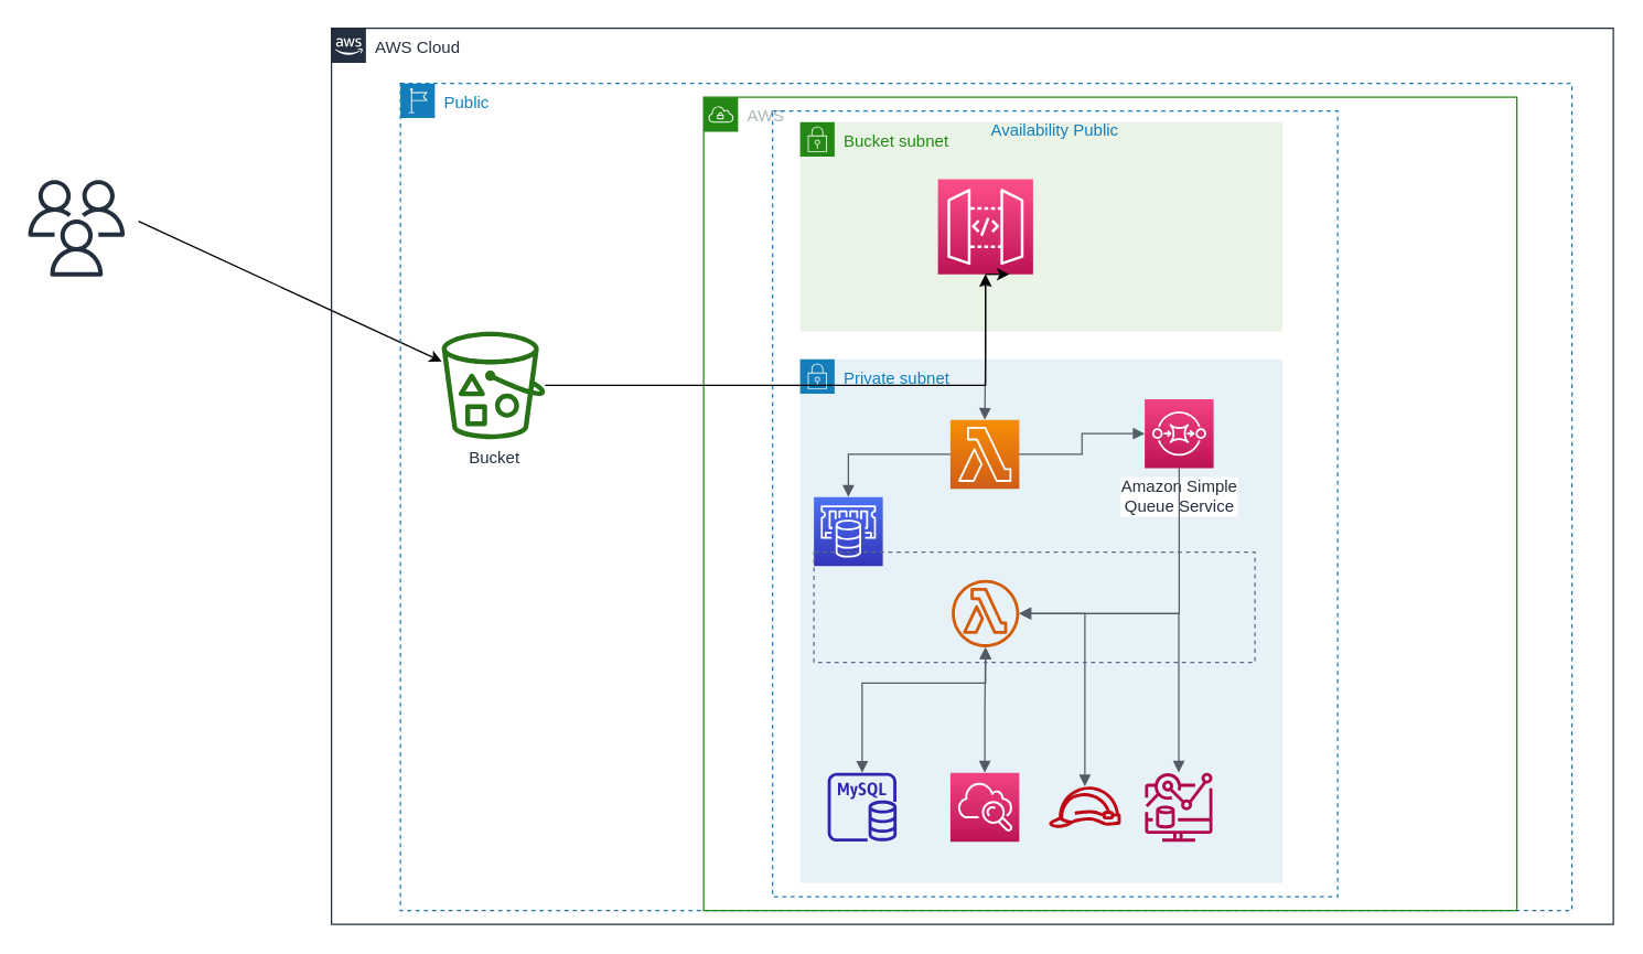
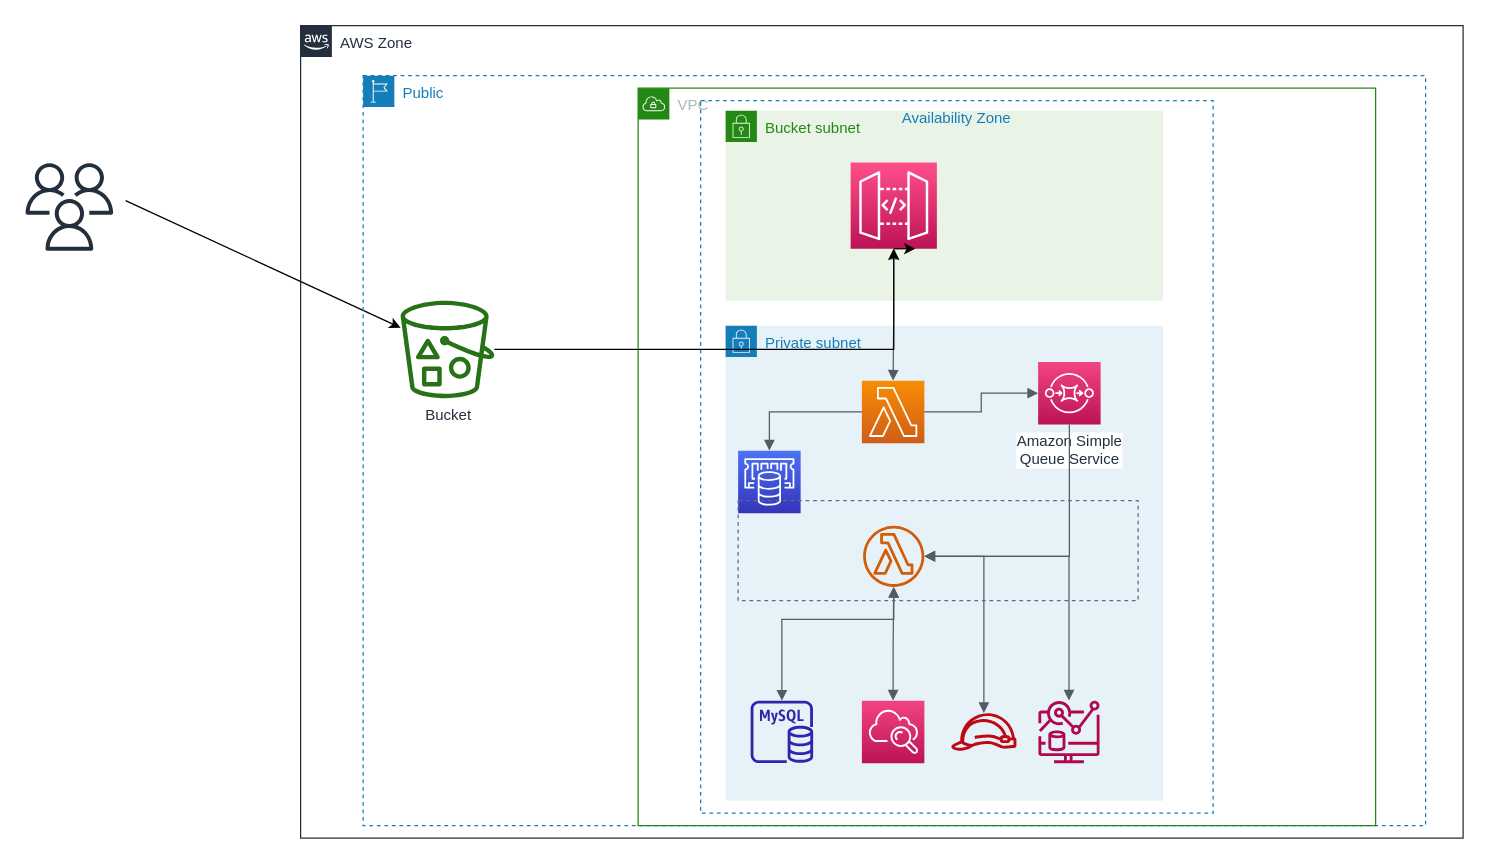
  <mxCell id="0" />
  <mxCell id="1" parent="0" />
- <mxCell id="2" value="AWS Cloud" style="points=[[0,0],[0.25,0],[0.5,0],[0.75,0],[1,0],[1,0.25],[1,0.5],[1,0.75],[1,1],[0.75,1],[0.5,1],[0.25,1],[0,1],[0,0.75],[0,0.5],[0,0.25]];outlineConnect=0;gradientColor=none;html=1;whiteSpace=wrap;fontSize=12;fontStyle=0;shape=mxgraph.aws4.group;grIcon=mxgraph.aws4.group_aws_cloud_alt;strokeColor=#232F3E;fillColor=none;verticalAlign=top;align=left;spacingLeft=30;fontColor=#232F3E;labelBackgroundColor=#ffffff;container=1;pointerEvents=0;collapsible=0;recursiveResize=0;" parent="1" vertex="1"><mxGeometry x="240" y="20" width="930" height="650" as="geometry" /></mxCell>
+ <mxCell id="2" value="AWS Zone" style="points=[[0,0],[0.25,0],[0.5,0],[0.75,0],[1,0],[1,0.25],[1,0.5],[1,0.75],[1,1],[0.75,1],[0.5,1],[0.25,1],[0,1],[0,0.75],[0,0.5],[0,0.25]];outlineConnect=0;gradientColor=none;html=1;whiteSpace=wrap;fontSize=12;fontStyle=0;shape=mxgraph.aws4.group;grIcon=mxgraph.aws4.group_aws_cloud_alt;strokeColor=#232F3E;fillColor=none;verticalAlign=top;align=left;spacingLeft=30;fontColor=#232F3E;labelBackgroundColor=#ffffff;container=1;pointerEvents=0;collapsible=0;recursiveResize=0;" parent="1" vertex="1"><mxGeometry x="240" y="20" width="930" height="650" as="geometry" /></mxCell>
  <mxCell id="3" value="" style="endArrow=classic;html=1;rounded=0;" edge="1" parent="1" target="5"><mxGeometry width="50" height="50" relative="1" as="geometry"><mxPoint x="100" y="160" as="sourcePoint" /><mxPoint x="930" y="390" as="targetPoint" /></mxGeometry></mxCell>
  <mxCell id="4" value="Public" style="points=[[0,0],[0.25,0],[0.5,0],[0.75,0],[1,0],[1,0.25],[1,0.5],[1,0.75],[1,1],[0.75,1],[0.5,1],[0.25,1],[0,1],[0,0.75],[0,0.5],[0,0.25]];outlineConnect=0;gradientColor=none;html=1;whiteSpace=wrap;fontSize=12;fontStyle=0;container=1;pointerEvents=0;collapsible=0;recursiveResize=0;shape=mxgraph.aws4.group;grIcon=mxgraph.aws4.group_region;strokeColor=#147EBA;fillColor=none;verticalAlign=top;align=left;spacingLeft=30;fontColor=#147EBA;dashed=1;" vertex="1" parent="1"><mxGeometry x="290" y="60" width="850" height="600" as="geometry" /></mxCell>
  <mxCell id="5" value="Bucket" style="outlineConnect=0;fontColor=#232F3E;gradientColor=none;fillColor=#277116;strokeColor=none;dashed=0;verticalLabelPosition=bottom;verticalAlign=top;align=center;html=1;fontSize=12;fontStyle=0;aspect=fixed;pointerEvents=1;shape=mxgraph.aws4.bucket_with_objects;labelBackgroundColor=#ffffff;" parent="4" vertex="1"><mxGeometry x="30" y="180" width="75" height="78" as="geometry" /></mxCell>
- <mxCell id="6" value="AWS" style="points=[[0,0],[0.25,0],[0.5,0],[0.75,0],[1,0],[1,0.25],[1,0.5],[1,0.75],[1,1],[0.75,1],[0.5,1],[0.25,1],[0,1],[0,0.75],[0,0.5],[0,0.25]];outlineConnect=0;gradientColor=none;html=1;whiteSpace=wrap;fontSize=12;fontStyle=0;container=1;pointerEvents=0;collapsible=0;recursiveResize=0;shape=mxgraph.aws4.group;grIcon=mxgraph.aws4.group_vpc;strokeColor=#248814;fillColor=none;verticalAlign=top;align=left;spacingLeft=30;fontColor=#AAB7B8;dashed=0;" vertex="1" parent="1"><mxGeometry x="510" y="70" width="590" height="590" as="geometry" /></mxCell>
+ <mxCell id="6" value="VPC" style="points=[[0,0],[0.25,0],[0.5,0],[0.75,0],[1,0],[1,0.25],[1,0.5],[1,0.75],[1,1],[0.75,1],[0.5,1],[0.25,1],[0,1],[0,0.75],[0,0.5],[0,0.25]];outlineConnect=0;gradientColor=none;html=1;whiteSpace=wrap;fontSize=12;fontStyle=0;container=1;pointerEvents=0;collapsible=0;recursiveResize=0;shape=mxgraph.aws4.group;grIcon=mxgraph.aws4.group_vpc;strokeColor=#248814;fillColor=none;verticalAlign=top;align=left;spacingLeft=30;fontColor=#AAB7B8;dashed=0;" vertex="1" parent="1"><mxGeometry x="510" y="70" width="590" height="590" as="geometry" /></mxCell>
  <mxCell id="7" value="Bucket subnet" style="points=[[0,0],[0.25,0],[0.5,0],[0.75,0],[1,0],[1,0.25],[1,0.5],[1,0.75],[1,1],[0.75,1],[0.5,1],[0.25,1],[0,1],[0,0.75],[0,0.5],[0,0.25]];outlineConnect=0;gradientColor=none;html=1;whiteSpace=wrap;fontSize=12;fontStyle=0;container=1;pointerEvents=0;collapsible=0;recursiveResize=0;shape=mxgraph.aws4.group;grIcon=mxgraph.aws4.group_security_group;grStroke=0;strokeColor=#248814;fillColor=#E9F3E6;verticalAlign=top;align=left;spacingLeft=30;fontColor=#248814;dashed=0;" vertex="1" parent="6"><mxGeometry x="70" y="18" width="350" height="152" as="geometry" /></mxCell>
  <mxCell id="8" value="" style="sketch=0;points=[[0,0,0],[0.25,0,0],[0.5,0,0],[0.75,0,0],[1,0,0],[0,1,0],[0.25,1,0],[0.5,1,0],[0.75,1,0],[1,1,0],[0,0.25,0],[0,0.5,0],[0,0.75,0],[1,0.25,0],[1,0.5,0],[1,0.75,0]];outlineConnect=0;fontColor=#232F3E;gradientColor=#FF4F8B;gradientDirection=north;fillColor=#BC1356;strokeColor=#ffffff;dashed=0;verticalLabelPosition=bottom;verticalAlign=top;align=center;html=1;fontSize=12;fontStyle=0;aspect=fixed;shape=mxgraph.aws4.resourceIcon;resIcon=mxgraph.aws4.api_gateway;" vertex="1" parent="7"><mxGeometry x="100" y="41.5" width="69" height="69" as="geometry" /></mxCell>
  <mxCell id="9" style="edgeStyle=orthogonalEdgeStyle;rounded=0;orthogonalLoop=1;jettySize=auto;html=1;exitX=0.5;exitY=1;exitDx=0;exitDy=0;exitPerimeter=0;entryX=0.75;entryY=1;entryDx=0;entryDy=0;entryPerimeter=0;" edge="1" parent="7" source="8" target="8"><mxGeometry relative="1" as="geometry" /></mxCell>
  <mxCell id="10" value="Private subnet" style="points=[[0,0],[0.25,0],[0.5,0],[0.75,0],[1,0],[1,0.25],[1,0.5],[1,0.75],[1,1],[0.75,1],[0.5,1],[0.25,1],[0,1],[0,0.75],[0,0.5],[0,0.25]];outlineConnect=0;gradientColor=none;html=1;whiteSpace=wrap;fontSize=12;fontStyle=0;container=1;pointerEvents=0;collapsible=0;recursiveResize=0;shape=mxgraph.aws4.group;grIcon=mxgraph.aws4.group_security_group;grStroke=0;strokeColor=#147EBA;fillColor=#E6F2F8;verticalAlign=top;align=left;spacingLeft=30;fontColor=#147EBA;dashed=0;" vertex="1" parent="6"><mxGeometry x="70" y="190" width="350" height="380" as="geometry" /></mxCell>
  <mxCell id="11" value="" style="sketch=0;outlineConnect=0;fontColor=#232F3E;gradientColor=none;fillColor=#2E27AD;strokeColor=none;dashed=0;verticalLabelPosition=bottom;verticalAlign=top;align=center;html=1;fontSize=12;fontStyle=0;aspect=fixed;pointerEvents=1;shape=mxgraph.aws4.rds_mysql_instance;" vertex="1" parent="10"><mxGeometry x="20" y="300" width="50" height="50" as="geometry" /></mxCell>
  <mxCell id="12" value="" style="outlineConnect=0;fontColor=#232F3E;gradientColor=#F78E04;gradientDirection=north;fillColor=#D05C17;strokeColor=#ffffff;dashed=0;verticalLabelPosition=bottom;verticalAlign=top;align=center;html=1;fontSize=12;fontStyle=0;aspect=fixed;shape=mxgraph.aws4.resourceIcon;resIcon=mxgraph.aws4.lambda;labelBackgroundColor=#ffffff;spacingTop=6;" parent="10" vertex="1"><mxGeometry x="109" y="44" width="50" height="50" as="geometry" /></mxCell>
  <mxCell id="13" value="" style="sketch=0;outlineConnect=0;fontColor=#232F3E;gradientColor=none;fillColor=#D45B07;strokeColor=none;dashed=0;verticalLabelPosition=bottom;verticalAlign=top;align=center;html=1;fontSize=12;fontStyle=0;aspect=fixed;pointerEvents=1;shape=mxgraph.aws4.lambda_function;" vertex="1" parent="10"><mxGeometry x="110" y="160" width="49" height="49" as="geometry" /></mxCell>
  <mxCell id="14" value="" style="outlineConnect=0;fontColor=#232F3E;gradientColor=#F34482;gradientDirection=north;fillColor=#BC1356;strokeColor=#ffffff;dashed=0;verticalLabelPosition=bottom;verticalAlign=top;align=center;html=1;fontSize=12;fontStyle=0;aspect=fixed;shape=mxgraph.aws4.resourceIcon;resIcon=mxgraph.aws4.cloudwatch;labelBackgroundColor=#ffffff;" parent="10" vertex="1"><mxGeometry x="109" y="300" width="50" height="50" as="geometry" /></mxCell>
  <mxCell id="15" value="" style="edgeStyle=orthogonalEdgeStyle;html=1;endArrow=block;elbow=vertical;startArrow=block;startFill=1;endFill=1;strokeColor=#545B64;rounded=0;" edge="1" parent="10" source="14" target="13"><mxGeometry width="100" relative="1" as="geometry"><mxPoint x="30" y="170" as="sourcePoint" /><mxPoint x="130" y="170" as="targetPoint" /></mxGeometry></mxCell>
  <mxCell id="16" value="" style="edgeStyle=orthogonalEdgeStyle;html=1;endArrow=block;elbow=vertical;startArrow=block;startFill=1;endFill=1;strokeColor=#545B64;rounded=0;" edge="1" parent="10" source="11" target="13"><mxGeometry width="100" relative="1" as="geometry"><mxPoint x="30" y="170" as="sourcePoint" /><mxPoint x="130" y="170" as="targetPoint" /><Array as="points"><mxPoint x="45" y="235" /></Array></mxGeometry></mxCell>
  <mxCell id="17" value="Amazon Simple&lt;br&gt;Queue Service&lt;br&gt;" style="outlineConnect=0;fontColor=#232F3E;gradientColor=#F34482;gradientDirection=north;fillColor=#BC1356;strokeColor=#ffffff;dashed=0;verticalLabelPosition=bottom;verticalAlign=top;align=center;html=1;fontSize=12;fontStyle=0;aspect=fixed;shape=mxgraph.aws4.resourceIcon;resIcon=mxgraph.aws4.sqs;labelBackgroundColor=#ffffff;" parent="10" vertex="1"><mxGeometry x="250" y="29" width="50" height="50" as="geometry" /></mxCell>
  <mxCell id="18" value="" style="edgeStyle=orthogonalEdgeStyle;html=1;endArrow=block;elbow=vertical;startArrow=none;endFill=1;strokeColor=#545B64;rounded=0;" edge="1" parent="10" source="12" target="17"><mxGeometry width="100" relative="1" as="geometry"><mxPoint x="30" y="170" as="sourcePoint" /><mxPoint x="130" y="170" as="targetPoint" /></mxGeometry></mxCell>
  <mxCell id="19" value="" style="edgeStyle=orthogonalEdgeStyle;html=1;endArrow=none;elbow=vertical;startArrow=block;startFill=1;strokeColor=#545B64;rounded=0;" edge="1" parent="10" source="13" target="17"><mxGeometry width="100" relative="1" as="geometry"><mxPoint x="30" y="170" as="sourcePoint" /><mxPoint x="130" y="170" as="targetPoint" /></mxGeometry></mxCell>
  <mxCell id="20" value="" style="sketch=0;outlineConnect=0;fontColor=#232F3E;gradientColor=none;fillColor=#BF0816;strokeColor=none;dashed=0;verticalLabelPosition=bottom;verticalAlign=top;align=center;html=1;fontSize=12;fontStyle=0;aspect=fixed;pointerEvents=1;shape=mxgraph.aws4.role;" vertex="1" parent="10"><mxGeometry x="180" y="310" width="53.18" height="30" as="geometry" /></mxCell>
  <mxCell id="21" value="" style="sketch=0;outlineConnect=0;fontColor=#232F3E;gradientColor=none;fillColor=#B0084D;strokeColor=none;dashed=0;verticalLabelPosition=bottom;verticalAlign=top;align=center;html=1;fontSize=12;fontStyle=0;aspect=fixed;pointerEvents=1;shape=mxgraph.aws4.cloudwatch_metrics_insights;" vertex="1" parent="10"><mxGeometry x="250" y="300" width="49.36" height="50" as="geometry" /></mxCell>
  <mxCell id="22" value="" style="edgeStyle=orthogonalEdgeStyle;html=1;endArrow=block;elbow=vertical;startArrow=block;startFill=1;endFill=1;strokeColor=#545B64;rounded=0;" edge="1" parent="10" source="13" target="20"><mxGeometry width="100" relative="1" as="geometry"><mxPoint x="200" y="170" as="sourcePoint" /><mxPoint x="300" y="170" as="targetPoint" /></mxGeometry></mxCell>
  <mxCell id="23" value="" style="edgeStyle=orthogonalEdgeStyle;html=1;endArrow=block;elbow=vertical;startArrow=block;startFill=1;endFill=1;strokeColor=#545B64;rounded=0;" edge="1" parent="10" source="13" target="21"><mxGeometry width="100" relative="1" as="geometry"><mxPoint x="200" y="170" as="sourcePoint" /><mxPoint x="300" y="170" as="targetPoint" /></mxGeometry></mxCell>
  <mxCell id="24" value="" style="sketch=0;points=[[0,0,0],[0.25,0,0],[0.5,0,0],[0.75,0,0],[1,0,0],[0,1,0],[0.25,1,0],[0.5,1,0],[0.75,1,0],[1,1,0],[0,0.25,0],[0,0.5,0],[0,0.75,0],[1,0.25,0],[1,0.5,0],[1,0.75,0]];outlineConnect=0;fontColor=#232F3E;gradientColor=#4D72F3;gradientDirection=north;fillColor=#3334B9;strokeColor=#ffffff;dashed=0;verticalLabelPosition=bottom;verticalAlign=top;align=center;html=1;fontSize=12;fontStyle=0;aspect=fixed;shape=mxgraph.aws4.resourceIcon;resIcon=mxgraph.aws4.elasticache;" vertex="1" parent="10"><mxGeometry x="10" y="100" width="50" height="50" as="geometry" /></mxCell>
  <mxCell id="25" style="edgeStyle=orthogonalEdgeStyle;rounded=0;orthogonalLoop=1;jettySize=auto;html=1;exitX=0.5;exitY=1;exitDx=0;exitDy=0;exitPerimeter=0;" edge="1" parent="10" source="24" target="24"><mxGeometry relative="1" as="geometry" /></mxCell>
  <mxCell id="26" value="" style="edgeStyle=orthogonalEdgeStyle;html=1;endArrow=none;elbow=vertical;startArrow=block;startFill=1;strokeColor=#545B64;rounded=0;" edge="1" parent="10" source="24" target="12"><mxGeometry width="100" relative="1" as="geometry"><mxPoint x="200" y="170" as="sourcePoint" /><mxPoint x="300" y="170" as="targetPoint" /><Array as="points"><mxPoint x="35" y="69" /></Array></mxGeometry></mxCell>
  <mxCell id="27" value="" style="edgeStyle=orthogonalEdgeStyle;html=1;endArrow=block;elbow=vertical;startArrow=block;startFill=1;endFill=1;strokeColor=#545B64;rounded=0;exitX=0.5;exitY=1;exitDx=0;exitDy=0;exitPerimeter=0;" edge="1" parent="6" source="8" target="12"><mxGeometry width="100" relative="1" as="geometry"><mxPoint x="130" y="270" as="sourcePoint" /><mxPoint x="230" y="270" as="targetPoint" /></mxGeometry></mxCell>
  <mxCell id="28" value="" style="sketch=0;outlineConnect=0;fontColor=#232F3E;gradientColor=none;fillColor=#232F3D;strokeColor=none;dashed=0;verticalLabelPosition=bottom;verticalAlign=top;align=center;html=1;fontSize=12;fontStyle=0;aspect=fixed;pointerEvents=1;shape=mxgraph.aws4.users;" vertex="1" parent="1"><mxGeometry x="20" y="130" width="70" height="70" as="geometry" /></mxCell>
  <mxCell id="29" style="edgeStyle=orthogonalEdgeStyle;rounded=0;orthogonalLoop=1;jettySize=auto;html=1;" edge="1" parent="1" source="5" target="8"><mxGeometry relative="1" as="geometry" /></mxCell>
  <mxCell id="30" value="" style="fillColor=none;strokeColor=#5A6C86;dashed=1;verticalAlign=top;fontStyle=0;fontColor=#5A6C86;" vertex="1" parent="1"><mxGeometry x="590" y="400" width="320" height="80" as="geometry" /></mxCell>
- <mxCell id="31" value="Availability Public" style="fillColor=none;strokeColor=#147EBA;dashed=1;verticalAlign=top;fontStyle=0;fontColor=#147EBA;" vertex="1" parent="1"><mxGeometry x="560" y="80" width="410" height="570" as="geometry" /></mxCell>
+ <mxCell id="31" value="Availability Zone" style="fillColor=none;strokeColor=#147EBA;dashed=1;verticalAlign=top;fontStyle=0;fontColor=#147EBA;" vertex="1" parent="1"><mxGeometry x="560" y="80" width="410" height="570" as="geometry" /></mxCell>
